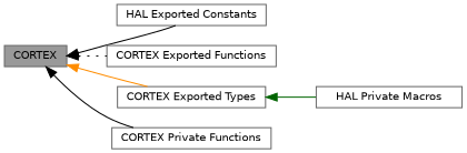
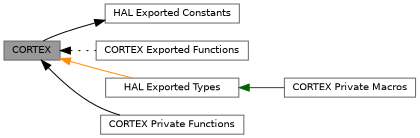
  digraph {
    rankdir=LR
    node [color=grey40 fillcolor=white fontname=Helvetica fontsize=10 shape=box style=filled]
    edge [color=black dir=back fontname=Helvetica fontsize=10 labelfontname=Helvetica labelfontsize=10 shape=plaintext style=solid]
    n1 [color=gray40 fillcolor=grey60 fontcolor=black height=0.2 label=CORTEX width=0.4]
    n2 [height=0.2 label="HAL Exported Constants" width=0.4]
    n3 [height=0.2 label="CORTEX Exported Functions" width=0.4]
-   n4 [height=0.2 label="CORTEX Exported Types" width=0.4]
+   n4 [height=0.2 label="HAL Exported Types" width=0.4]
    n5 [height=0.2 label="CORTEX Private Functions" width=0.4]
-   n6 [height=0.2 label="HAL Private Macros" width=0.4]
-   n1 -> n2
+   n6 [height=0.2 label="CORTEX Private Macros" width=0.4]
+   n2 -> n1
    n1 -> n3 [style=dotted]
    n1 -> n4 [color=darkorange]
    n1 -> n5
    n4 -> n6 [color=darkgreen]
  }
